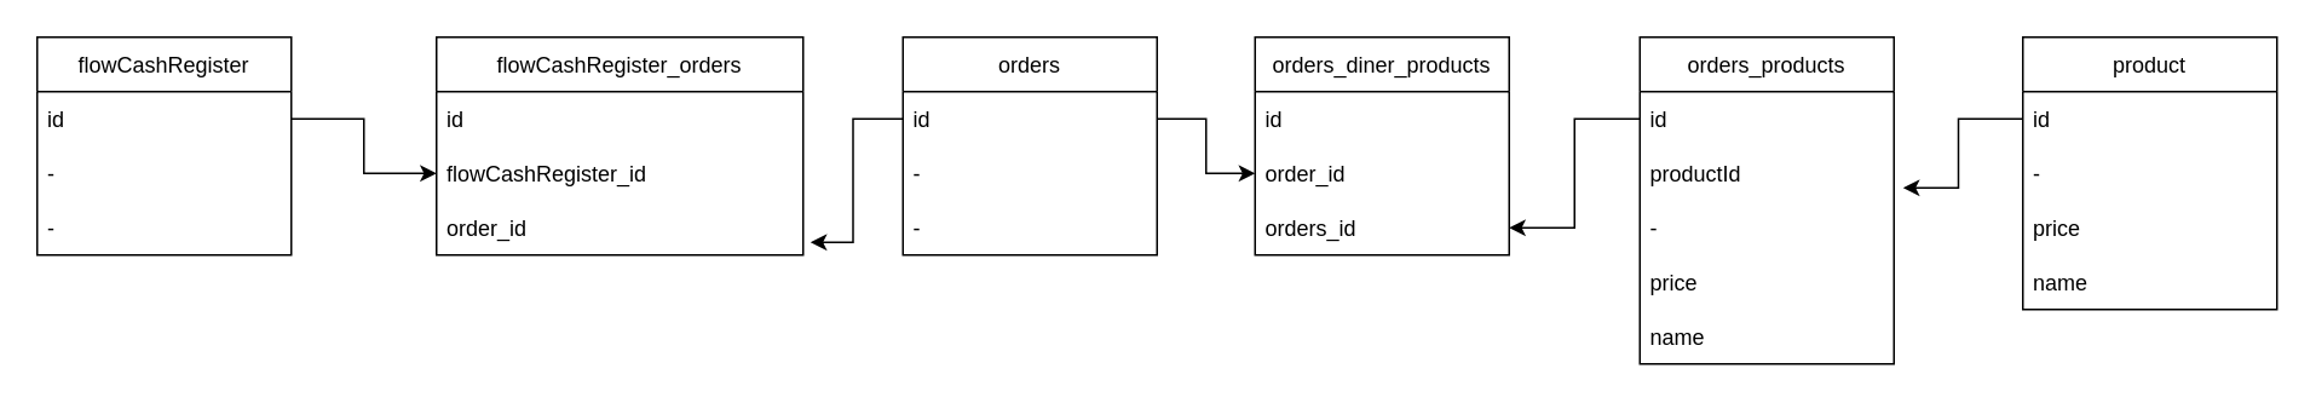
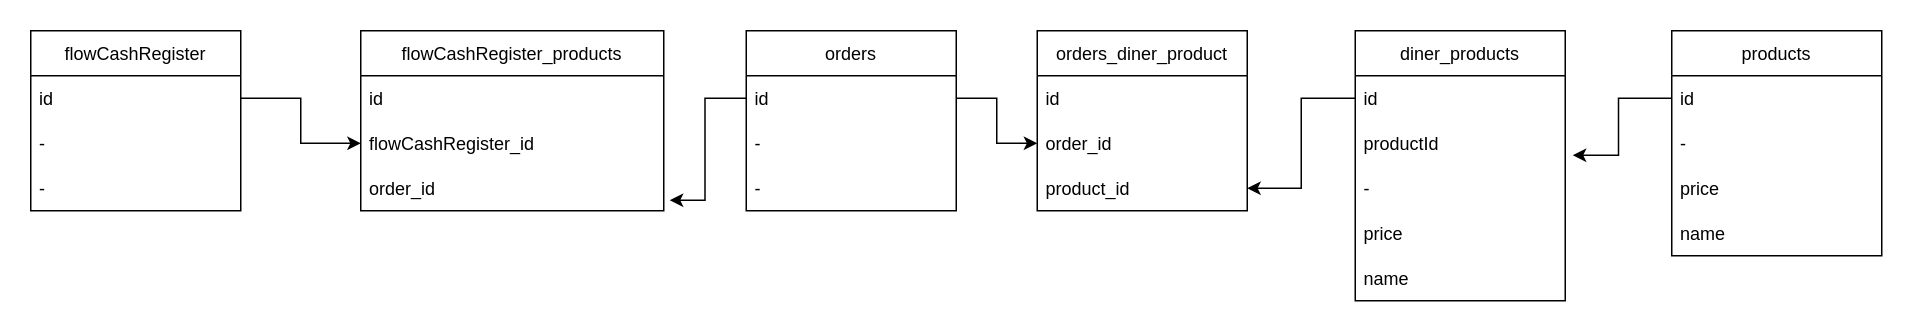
  <mxCell id="0" />
  <mxCell id="1" parent="0" />
  <mxCell id="2" value="flowCashRegister" style="swimlane;fontStyle=0;childLayout=stackLayout;horizontal=1;startSize=30;horizontalStack=0;resizeParent=1;resizeParentMax=0;resizeLast=0;collapsible=1;marginBottom=0;" vertex="1" parent="1"><mxGeometry x="20" y="20" width="140" height="120" as="geometry" /></mxCell>
  <mxCell id="3" value="id" style="text;strokeColor=none;fillColor=none;align=left;verticalAlign=middle;spacingLeft=4;spacingRight=4;overflow=hidden;points=[[0,0.5],[1,0.5]];portConstraint=eastwest;rotatable=0;" vertex="1" parent="2"><mxGeometry y="30" width="140" height="30" as="geometry" /></mxCell>
  <mxCell id="4" value="-" style="text;strokeColor=none;fillColor=none;align=left;verticalAlign=middle;spacingLeft=4;spacingRight=4;overflow=hidden;points=[[0,0.5],[1,0.5]];portConstraint=eastwest;rotatable=0;" vertex="1" parent="2"><mxGeometry y="60" width="140" height="30" as="geometry" /></mxCell>
  <mxCell id="5" value="-" style="text;strokeColor=none;fillColor=none;align=left;verticalAlign=middle;spacingLeft=4;spacingRight=4;overflow=hidden;points=[[0,0.5],[1,0.5]];portConstraint=eastwest;rotatable=0;" vertex="1" parent="2"><mxGeometry y="90" width="140" height="30" as="geometry" /></mxCell>
- <mxCell id="6" value="flowCashRegister_orders" style="swimlane;fontStyle=0;childLayout=stackLayout;horizontal=1;startSize=30;horizontalStack=0;resizeParent=1;resizeParentMax=0;resizeLast=0;collapsible=1;marginBottom=0;" vertex="1" parent="1"><mxGeometry x="240" y="20" width="202" height="120" as="geometry" /></mxCell>
+ <mxCell id="6" value="flowCashRegister_products" style="swimlane;fontStyle=0;childLayout=stackLayout;horizontal=1;startSize=30;horizontalStack=0;resizeParent=1;resizeParentMax=0;resizeLast=0;collapsible=1;marginBottom=0;" vertex="1" parent="1"><mxGeometry x="240" y="20" width="202" height="120" as="geometry" /></mxCell>
  <mxCell id="7" value="id" style="text;strokeColor=none;fillColor=none;align=left;verticalAlign=middle;spacingLeft=4;spacingRight=4;overflow=hidden;points=[[0,0.5],[1,0.5]];portConstraint=eastwest;rotatable=0;" vertex="1" parent="6"><mxGeometry y="30" width="202" height="30" as="geometry" /></mxCell>
  <mxCell id="8" value="flowCashRegister_id" style="text;strokeColor=none;fillColor=none;align=left;verticalAlign=middle;spacingLeft=4;spacingRight=4;overflow=hidden;points=[[0,0.5],[1,0.5]];portConstraint=eastwest;rotatable=0;" vertex="1" parent="6"><mxGeometry y="60" width="202" height="30" as="geometry" /></mxCell>
  <mxCell id="9" value="order_id" style="text;strokeColor=none;fillColor=none;align=left;verticalAlign=middle;spacingLeft=4;spacingRight=4;overflow=hidden;points=[[0,0.5],[1,0.5]];portConstraint=eastwest;rotatable=0;" vertex="1" parent="6"><mxGeometry y="90" width="202" height="30" as="geometry" /></mxCell>
  <mxCell id="10" value="" style="edgeStyle=orthogonalEdgeStyle;rounded=0;orthogonalLoop=1;jettySize=auto;html=1;entryX=0;entryY=0.5;entryDx=0;entryDy=0;" edge="1" parent="1" source="3" target="8"><mxGeometry relative="1" as="geometry" /></mxCell>
  <mxCell id="11" value="orders" style="swimlane;fontStyle=0;childLayout=stackLayout;horizontal=1;startSize=30;horizontalStack=0;resizeParent=1;resizeParentMax=0;resizeLast=0;collapsible=1;marginBottom=0;" vertex="1" parent="1"><mxGeometry x="497" y="20" width="140" height="120" as="geometry" /></mxCell>
  <mxCell id="12" value="id" style="text;strokeColor=none;fillColor=none;align=left;verticalAlign=middle;spacingLeft=4;spacingRight=4;overflow=hidden;points=[[0,0.5],[1,0.5]];portConstraint=eastwest;rotatable=0;" vertex="1" parent="11"><mxGeometry y="30" width="140" height="30" as="geometry" /></mxCell>
  <mxCell id="13" value="-" style="text;strokeColor=none;fillColor=none;align=left;verticalAlign=middle;spacingLeft=4;spacingRight=4;overflow=hidden;points=[[0,0.5],[1,0.5]];portConstraint=eastwest;rotatable=0;" vertex="1" parent="11"><mxGeometry y="60" width="140" height="30" as="geometry" /></mxCell>
  <mxCell id="14" value="-" style="text;strokeColor=none;fillColor=none;align=left;verticalAlign=middle;spacingLeft=4;spacingRight=4;overflow=hidden;points=[[0,0.5],[1,0.5]];portConstraint=eastwest;rotatable=0;" vertex="1" parent="11"><mxGeometry y="90" width="140" height="30" as="geometry" /></mxCell>
  <mxCell id="15" style="edgeStyle=orthogonalEdgeStyle;rounded=0;orthogonalLoop=1;jettySize=auto;html=1;exitX=0;exitY=0.5;exitDx=0;exitDy=0;entryX=1.02;entryY=0.767;entryDx=0;entryDy=0;entryPerimeter=0;" edge="1" parent="1" source="12" target="9"><mxGeometry relative="1" as="geometry" /></mxCell>
- <mxCell id="16" value="orders_diner_products" style="swimlane;fontStyle=0;childLayout=stackLayout;horizontal=1;startSize=30;horizontalStack=0;resizeParent=1;resizeParentMax=0;resizeLast=0;collapsible=1;marginBottom=0;" vertex="1" parent="1"><mxGeometry x="691" y="20" width="140" height="120" as="geometry" /></mxCell>
+ <mxCell id="16" value="orders_diner_product" style="swimlane;fontStyle=0;childLayout=stackLayout;horizontal=1;startSize=30;horizontalStack=0;resizeParent=1;resizeParentMax=0;resizeLast=0;collapsible=1;marginBottom=0;" vertex="1" parent="1"><mxGeometry x="691" y="20" width="140" height="120" as="geometry" /></mxCell>
  <mxCell id="17" value="id" style="text;strokeColor=none;fillColor=none;align=left;verticalAlign=middle;spacingLeft=4;spacingRight=4;overflow=hidden;points=[[0,0.5],[1,0.5]];portConstraint=eastwest;rotatable=0;" vertex="1" parent="16"><mxGeometry y="30" width="140" height="30" as="geometry" /></mxCell>
  <mxCell id="18" value="order_id" style="text;strokeColor=none;fillColor=none;align=left;verticalAlign=middle;spacingLeft=4;spacingRight=4;overflow=hidden;points=[[0,0.5],[1,0.5]];portConstraint=eastwest;rotatable=0;" vertex="1" parent="16"><mxGeometry y="60" width="140" height="30" as="geometry" /></mxCell>
- <mxCell id="19" value="orders_id" style="text;strokeColor=none;fillColor=none;align=left;verticalAlign=middle;spacingLeft=4;spacingRight=4;overflow=hidden;points=[[0,0.5],[1,0.5]];portConstraint=eastwest;rotatable=0;" vertex="1" parent="16"><mxGeometry y="90" width="140" height="30" as="geometry" /></mxCell>
+ <mxCell id="19" value="product_id" style="text;strokeColor=none;fillColor=none;align=left;verticalAlign=middle;spacingLeft=4;spacingRight=4;overflow=hidden;points=[[0,0.5],[1,0.5]];portConstraint=eastwest;rotatable=0;" vertex="1" parent="16"><mxGeometry y="90" width="140" height="30" as="geometry" /></mxCell>
  <mxCell id="20" style="edgeStyle=orthogonalEdgeStyle;rounded=0;orthogonalLoop=1;jettySize=auto;html=1;exitX=1;exitY=0.5;exitDx=0;exitDy=0;" edge="1" parent="1" source="12" target="18"><mxGeometry relative="1" as="geometry" /></mxCell>
- <mxCell id="21" value="orders_products" style="swimlane;fontStyle=0;childLayout=stackLayout;horizontal=1;startSize=30;horizontalStack=0;resizeParent=1;resizeParentMax=0;resizeLast=0;collapsible=1;marginBottom=0;" vertex="1" parent="1"><mxGeometry x="903" y="20" width="140" height="180" as="geometry" /></mxCell>
+ <mxCell id="21" value="diner_products" style="swimlane;fontStyle=0;childLayout=stackLayout;horizontal=1;startSize=30;horizontalStack=0;resizeParent=1;resizeParentMax=0;resizeLast=0;collapsible=1;marginBottom=0;" vertex="1" parent="1"><mxGeometry x="903" y="20" width="140" height="180" as="geometry" /></mxCell>
  <mxCell id="22" value="id" style="text;strokeColor=none;fillColor=none;align=left;verticalAlign=middle;spacingLeft=4;spacingRight=4;overflow=hidden;points=[[0,0.5],[1,0.5]];portConstraint=eastwest;rotatable=0;" vertex="1" parent="21"><mxGeometry y="30" width="140" height="30" as="geometry" /></mxCell>
  <mxCell id="23" value="productId" style="text;strokeColor=none;fillColor=none;align=left;verticalAlign=middle;spacingLeft=4;spacingRight=4;overflow=hidden;points=[[0,0.5],[1,0.5]];portConstraint=eastwest;rotatable=0;" vertex="1" parent="21"><mxGeometry y="60" width="140" height="30" as="geometry" /></mxCell>
  <mxCell id="24" value="-" style="text;strokeColor=none;fillColor=none;align=left;verticalAlign=middle;spacingLeft=4;spacingRight=4;overflow=hidden;points=[[0,0.5],[1,0.5]];portConstraint=eastwest;rotatable=0;" vertex="1" parent="21"><mxGeometry y="90" width="140" height="30" as="geometry" /></mxCell>
  <mxCell id="25" value="price" style="text;strokeColor=none;fillColor=none;align=left;verticalAlign=middle;spacingLeft=4;spacingRight=4;overflow=hidden;points=[[0,0.5],[1,0.5]];portConstraint=eastwest;rotatable=0;" vertex="1" parent="21"><mxGeometry y="120" width="140" height="30" as="geometry" /></mxCell>
  <mxCell id="26" value="name" style="text;strokeColor=none;fillColor=none;align=left;verticalAlign=middle;spacingLeft=4;spacingRight=4;overflow=hidden;points=[[0,0.5],[1,0.5]];portConstraint=eastwest;rotatable=0;" vertex="1" parent="21"><mxGeometry y="150" width="140" height="30" as="geometry" /></mxCell>
  <mxCell id="27" style="edgeStyle=orthogonalEdgeStyle;rounded=0;orthogonalLoop=1;jettySize=auto;html=1;exitX=0;exitY=0.5;exitDx=0;exitDy=0;entryX=1;entryY=0.5;entryDx=0;entryDy=0;" edge="1" parent="1" source="22" target="19"><mxGeometry relative="1" as="geometry" /></mxCell>
- <mxCell id="28" value="product" style="swimlane;fontStyle=0;childLayout=stackLayout;horizontal=1;startSize=30;horizontalStack=0;resizeParent=1;resizeParentMax=0;resizeLast=0;collapsible=1;marginBottom=0;" vertex="1" parent="1"><mxGeometry x="1114" y="20" width="140" height="150" as="geometry"><mxRectangle x="1097" y="28" width="73" height="30" as="alternateBounds" /></mxGeometry></mxCell>
+ <mxCell id="28" value="products" style="swimlane;fontStyle=0;childLayout=stackLayout;horizontal=1;startSize=30;horizontalStack=0;resizeParent=1;resizeParentMax=0;resizeLast=0;collapsible=1;marginBottom=0;" vertex="1" parent="1"><mxGeometry x="1114" y="20" width="140" height="150" as="geometry"><mxRectangle x="1097" y="28" width="73" height="30" as="alternateBounds" /></mxGeometry></mxCell>
  <mxCell id="29" value="id" style="text;strokeColor=none;fillColor=none;align=left;verticalAlign=middle;spacingLeft=4;spacingRight=4;overflow=hidden;points=[[0,0.5],[1,0.5]];portConstraint=eastwest;rotatable=0;" vertex="1" parent="28"><mxGeometry y="30" width="140" height="30" as="geometry" /></mxCell>
  <mxCell id="30" value="-" style="text;strokeColor=none;fillColor=none;align=left;verticalAlign=middle;spacingLeft=4;spacingRight=4;overflow=hidden;points=[[0,0.5],[1,0.5]];portConstraint=eastwest;rotatable=0;" vertex="1" parent="28"><mxGeometry y="60" width="140" height="30" as="geometry" /></mxCell>
  <mxCell id="31" value="price" style="text;strokeColor=none;fillColor=none;align=left;verticalAlign=middle;spacingLeft=4;spacingRight=4;overflow=hidden;points=[[0,0.5],[1,0.5]];portConstraint=eastwest;rotatable=0;" vertex="1" parent="28"><mxGeometry y="90" width="140" height="30" as="geometry" /></mxCell>
  <mxCell id="32" value="name" style="text;strokeColor=none;fillColor=none;align=left;verticalAlign=middle;spacingLeft=4;spacingRight=4;overflow=hidden;points=[[0,0.5],[1,0.5]];portConstraint=eastwest;rotatable=0;" vertex="1" parent="28"><mxGeometry y="120" width="140" height="30" as="geometry" /></mxCell>
  <mxCell id="33" style="edgeStyle=orthogonalEdgeStyle;rounded=0;orthogonalLoop=1;jettySize=auto;html=1;exitX=0;exitY=0.5;exitDx=0;exitDy=0;entryX=1.036;entryY=0.767;entryDx=0;entryDy=0;entryPerimeter=0;" edge="1" parent="1" source="29" target="23"><mxGeometry relative="1" as="geometry" /></mxCell>
